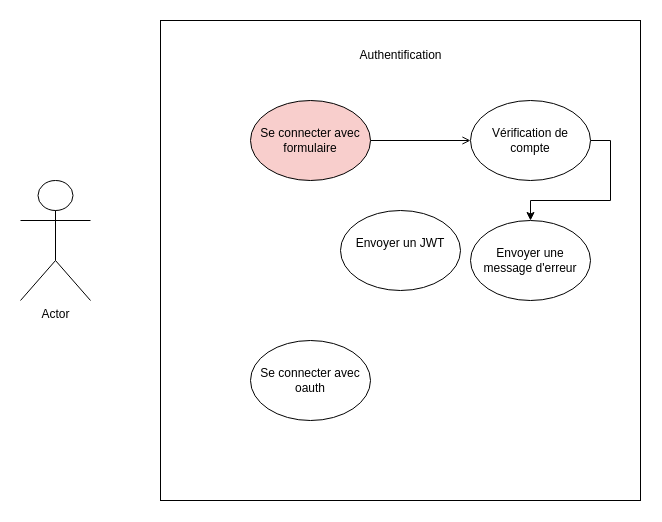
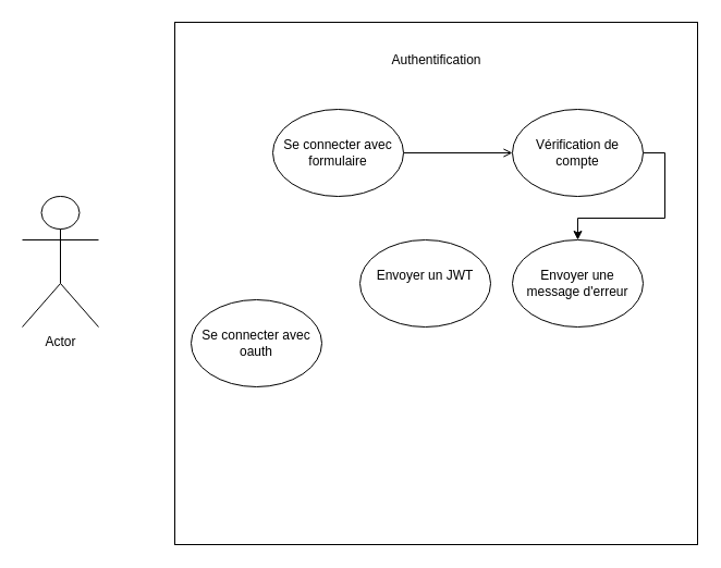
  <mxCell id="0" />
  <mxCell id="1" parent="0" />
  <mxCell id="2" value="" style="whiteSpace=wrap;html=1;aspect=fixed;" vertex="1" parent="1"><mxGeometry x="160" y="20" width="480" height="480" as="geometry" /></mxCell>
  <mxCell id="3" value="Authentification" style="text;html=1;align=center;verticalAlign=middle;whiteSpace=wrap;rounded=0;" vertex="1" parent="1"><mxGeometry x="372.5" y="40" width="55" height="30" as="geometry" /></mxCell>
  <mxCell id="4" value="Actor" style="shape=umlActor;verticalLabelPosition=bottom;verticalAlign=top;html=1;outlineConnect=0;" vertex="1" parent="1"><mxGeometry x="20" y="180" width="70" height="120" as="geometry" /></mxCell>
  <mxCell id="5" style="edgeStyle=orthogonalEdgeStyle;rounded=0;orthogonalLoop=1;jettySize=auto;html=1;endArrow=open;" edge="1" parent="1" source="6" target="8"><mxGeometry relative="1" as="geometry" /></mxCell>
- <mxCell id="6" value="Se connecter avec formulaire" style="ellipse;whiteSpace=wrap;html=1;fillColor=#f8cecc;" vertex="1" parent="1"><mxGeometry x="250" y="100" width="120" height="80" as="geometry" /></mxCell>
+ <mxCell id="6" value="Se connecter avec formulaire" style="ellipse;whiteSpace=wrap;html=1;" vertex="1" parent="1"><mxGeometry x="250" y="100" width="120" height="80" as="geometry" /></mxCell>
  <mxCell id="7" style="edgeStyle=orthogonalEdgeStyle;rounded=0;orthogonalLoop=1;jettySize=auto;html=1;exitX=1;exitY=0.5;exitDx=0;exitDy=0;" edge="1" parent="1" source="8" target="9"><mxGeometry relative="1" as="geometry" /></mxCell>
  <mxCell id="8" value="Vérification de compte" style="ellipse;whiteSpace=wrap;html=1;" vertex="1" parent="1"><mxGeometry x="470" y="100" width="120" height="80" as="geometry" /></mxCell>
  <mxCell id="9" value="Envoyer une message d'erreur" style="ellipse;whiteSpace=wrap;html=1;" vertex="1" parent="1"><mxGeometry x="470" y="220" width="120" height="80" as="geometry" /></mxCell>
- <mxCell id="10" value="Envoyer un JWT&lt;div&gt;&lt;br&gt;&lt;/div&gt;" style="ellipse;whiteSpace=wrap;html=1;" vertex="1" parent="1"><mxGeometry x="340" y="210" width="120" height="80" as="geometry" /></mxCell>
- <mxCell id="11" value="Se connecter avec oauth" style="ellipse;whiteSpace=wrap;html=1;" vertex="1" parent="1"><mxGeometry x="250" y="340" width="120" height="80" as="geometry" /></mxCell>
+ <mxCell id="10" value="Envoyer un JWT&lt;div&gt;&lt;br&gt;&lt;/div&gt;" style="ellipse;whiteSpace=wrap;html=1;" vertex="1" parent="1"><mxGeometry x="330" y="220" width="120" height="80" as="geometry" /></mxCell>
+ <mxCell id="11" value="Se connecter avec oauth" style="ellipse;whiteSpace=wrap;html=1;" vertex="1" parent="1"><mxGeometry x="175" y="275" width="120" height="80" as="geometry" /></mxCell>
